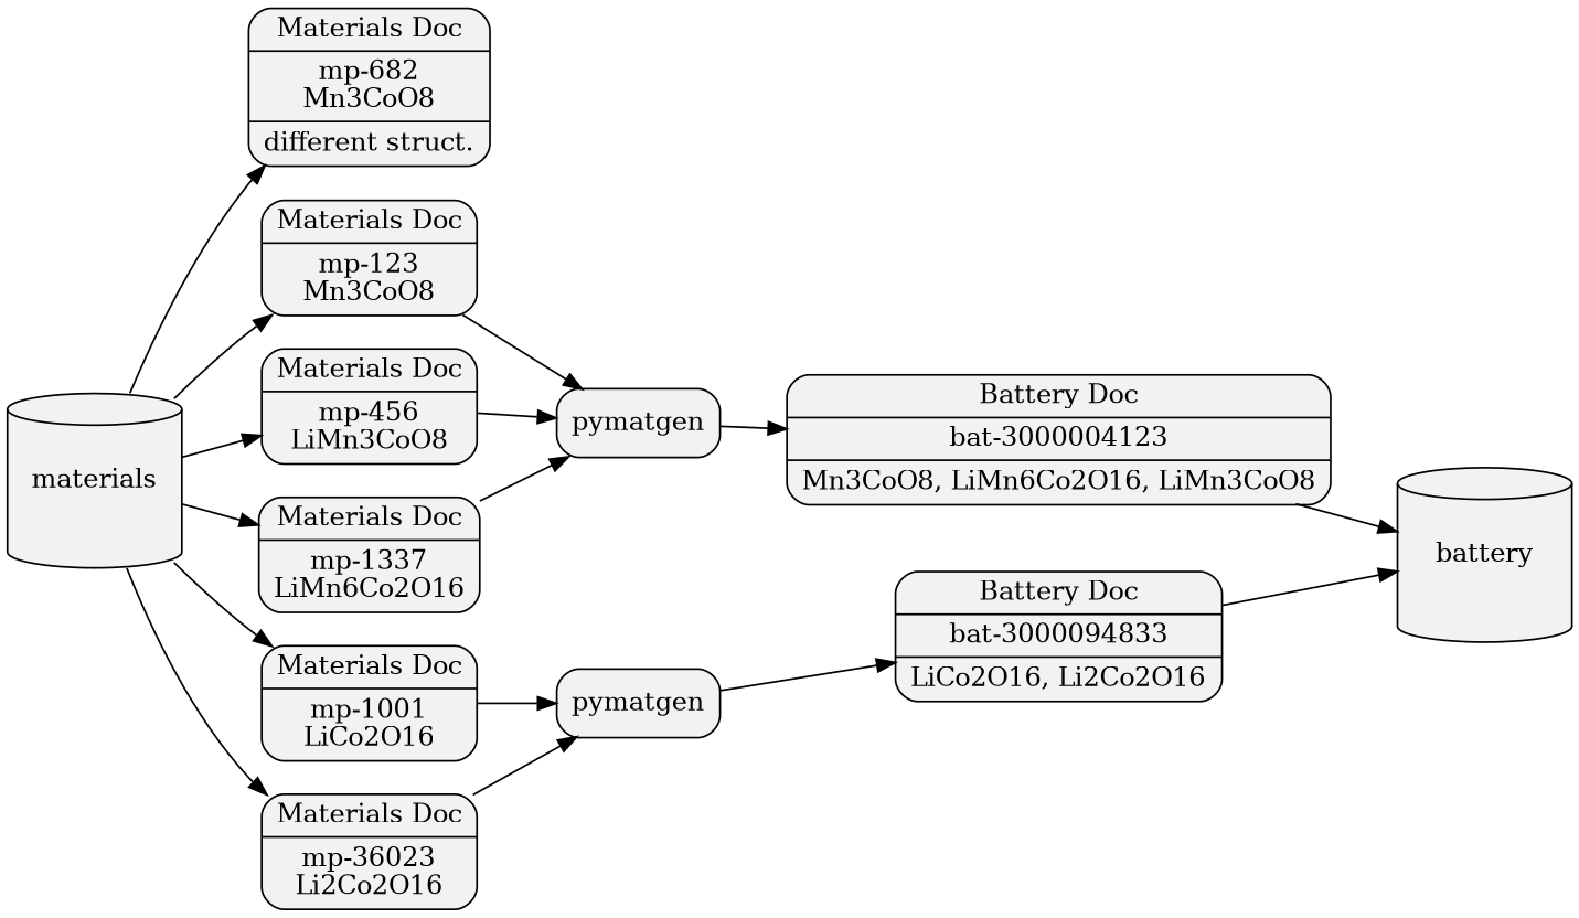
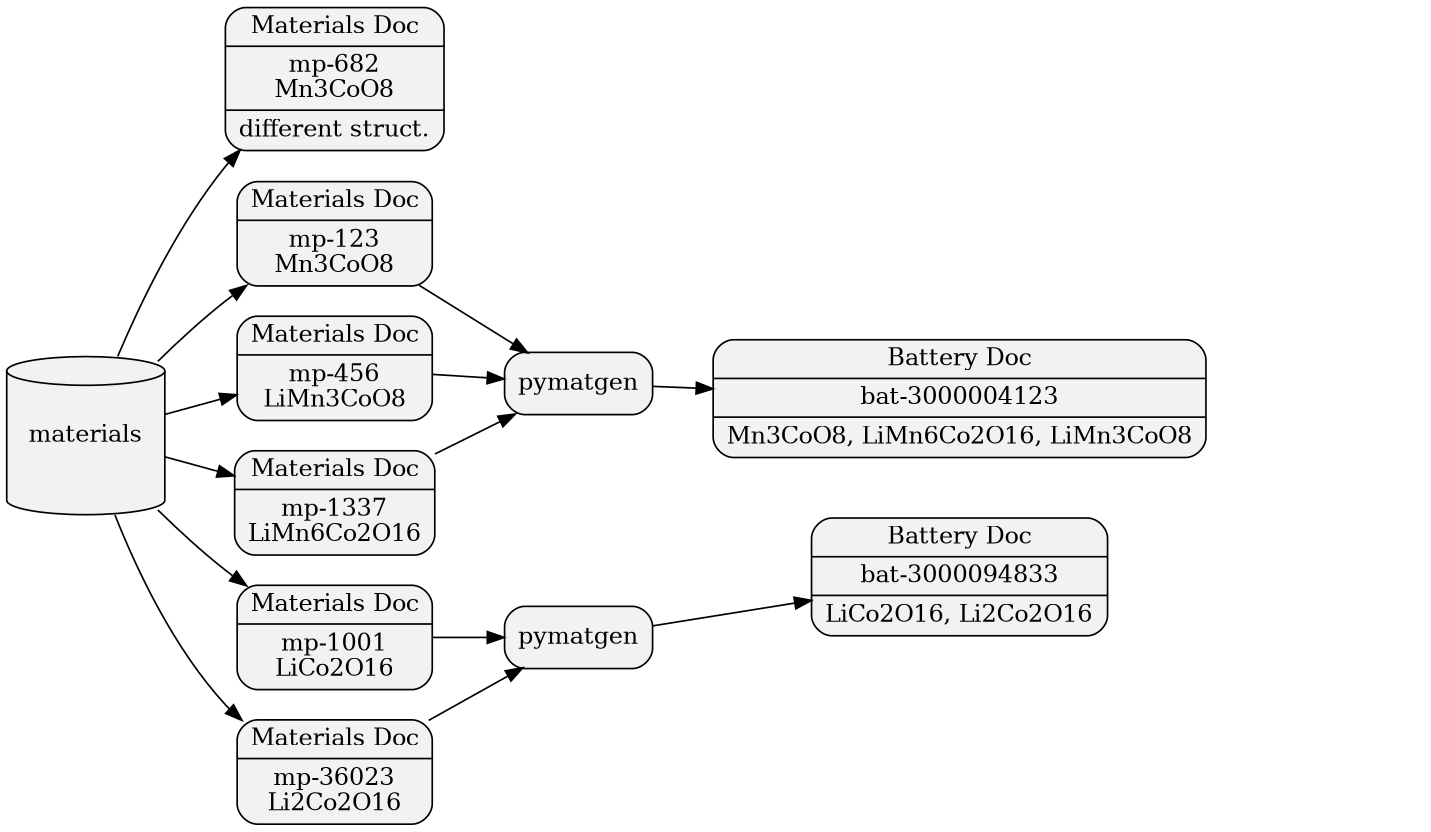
  digraph {
    rankdir=LR
    node [fillcolor=gray95 rankdir=LR shape=record style="filled,rounded"]
    materials [height=1.3 shape=cylinder style=filled width=1.3]
    n2 [label="{{Materials Doc|mp-682\nMn3CoO8|different struct.}}"]
    n3 [label="{{Materials Doc|mp-123\nMn3CoO8}}"]
    n4 [label="{{Materials Doc|mp-456\nLiMn3CoO8}}"]
    n5 [label="{{Materials Doc|mp-1337\nLiMn6Co2O16}}"]
    n6 [label="{{Materials Doc|mp-1001\nLiCo2O16}}"]
    n7 [label="{{Materials Doc|mp-36023\nLi2Co2O16}}"]
-   battery [height=1.3 shape=cylinder style=filled width=1.3]
    n9 [label=pymatgen]
    n10 [label="{{Battery Doc|bat-3000004123|Mn3CoO8, LiMn6Co2O16, LiMn3CoO8}}"]
    n11 [label=pymatgen]
    n12 [label="{{Battery Doc|bat-3000094833|LiCo2O16, Li2Co2O16}}"]
    materials -> n2
    materials -> n3
    materials -> n4
    materials -> n5
    materials -> n6
    materials -> n7
    n3 -> n9
    n4 -> n9
    n5 -> n9
    n6 -> n11
    n7 -> n11
    n9 -> n10
-   n10 -> battery
    n11 -> n12
-   n12 -> battery
  }
